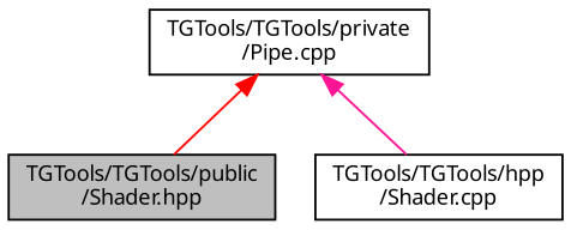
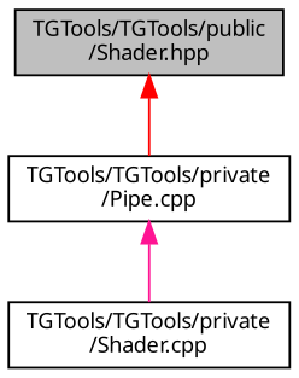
  digraph {
    fontname="Noto Sans"
    node [color=black fillcolor=white fontname="Noto Sans" fontsize=10 shape=record style=filled]
    edge [dir=back fontname="Noto Sans" fontsize=10 labelfontname=Helvetica labelfontsize=10 style=solid]
    n1 [fillcolor=grey75 fontcolor=black height=0.2 label="TGTools/TGTools/public\l/Shader.hpp" width=0.4]
    n2 [height=0.2 label="TGTools/TGTools/private\l/Pipe.cpp" width=0.4]
-   n3 [height=0.2 label="TGTools/TGTools/hpp\l/Shader.cpp" width=0.4]
-   n2 -> n1 [color=red]
+   n3 [height=0.2 label="TGTools/TGTools/private\l/Shader.cpp" width=0.4]
+   n1 -> n2 [color=red]
    n2 -> n3 [color=deeppink]
  }
